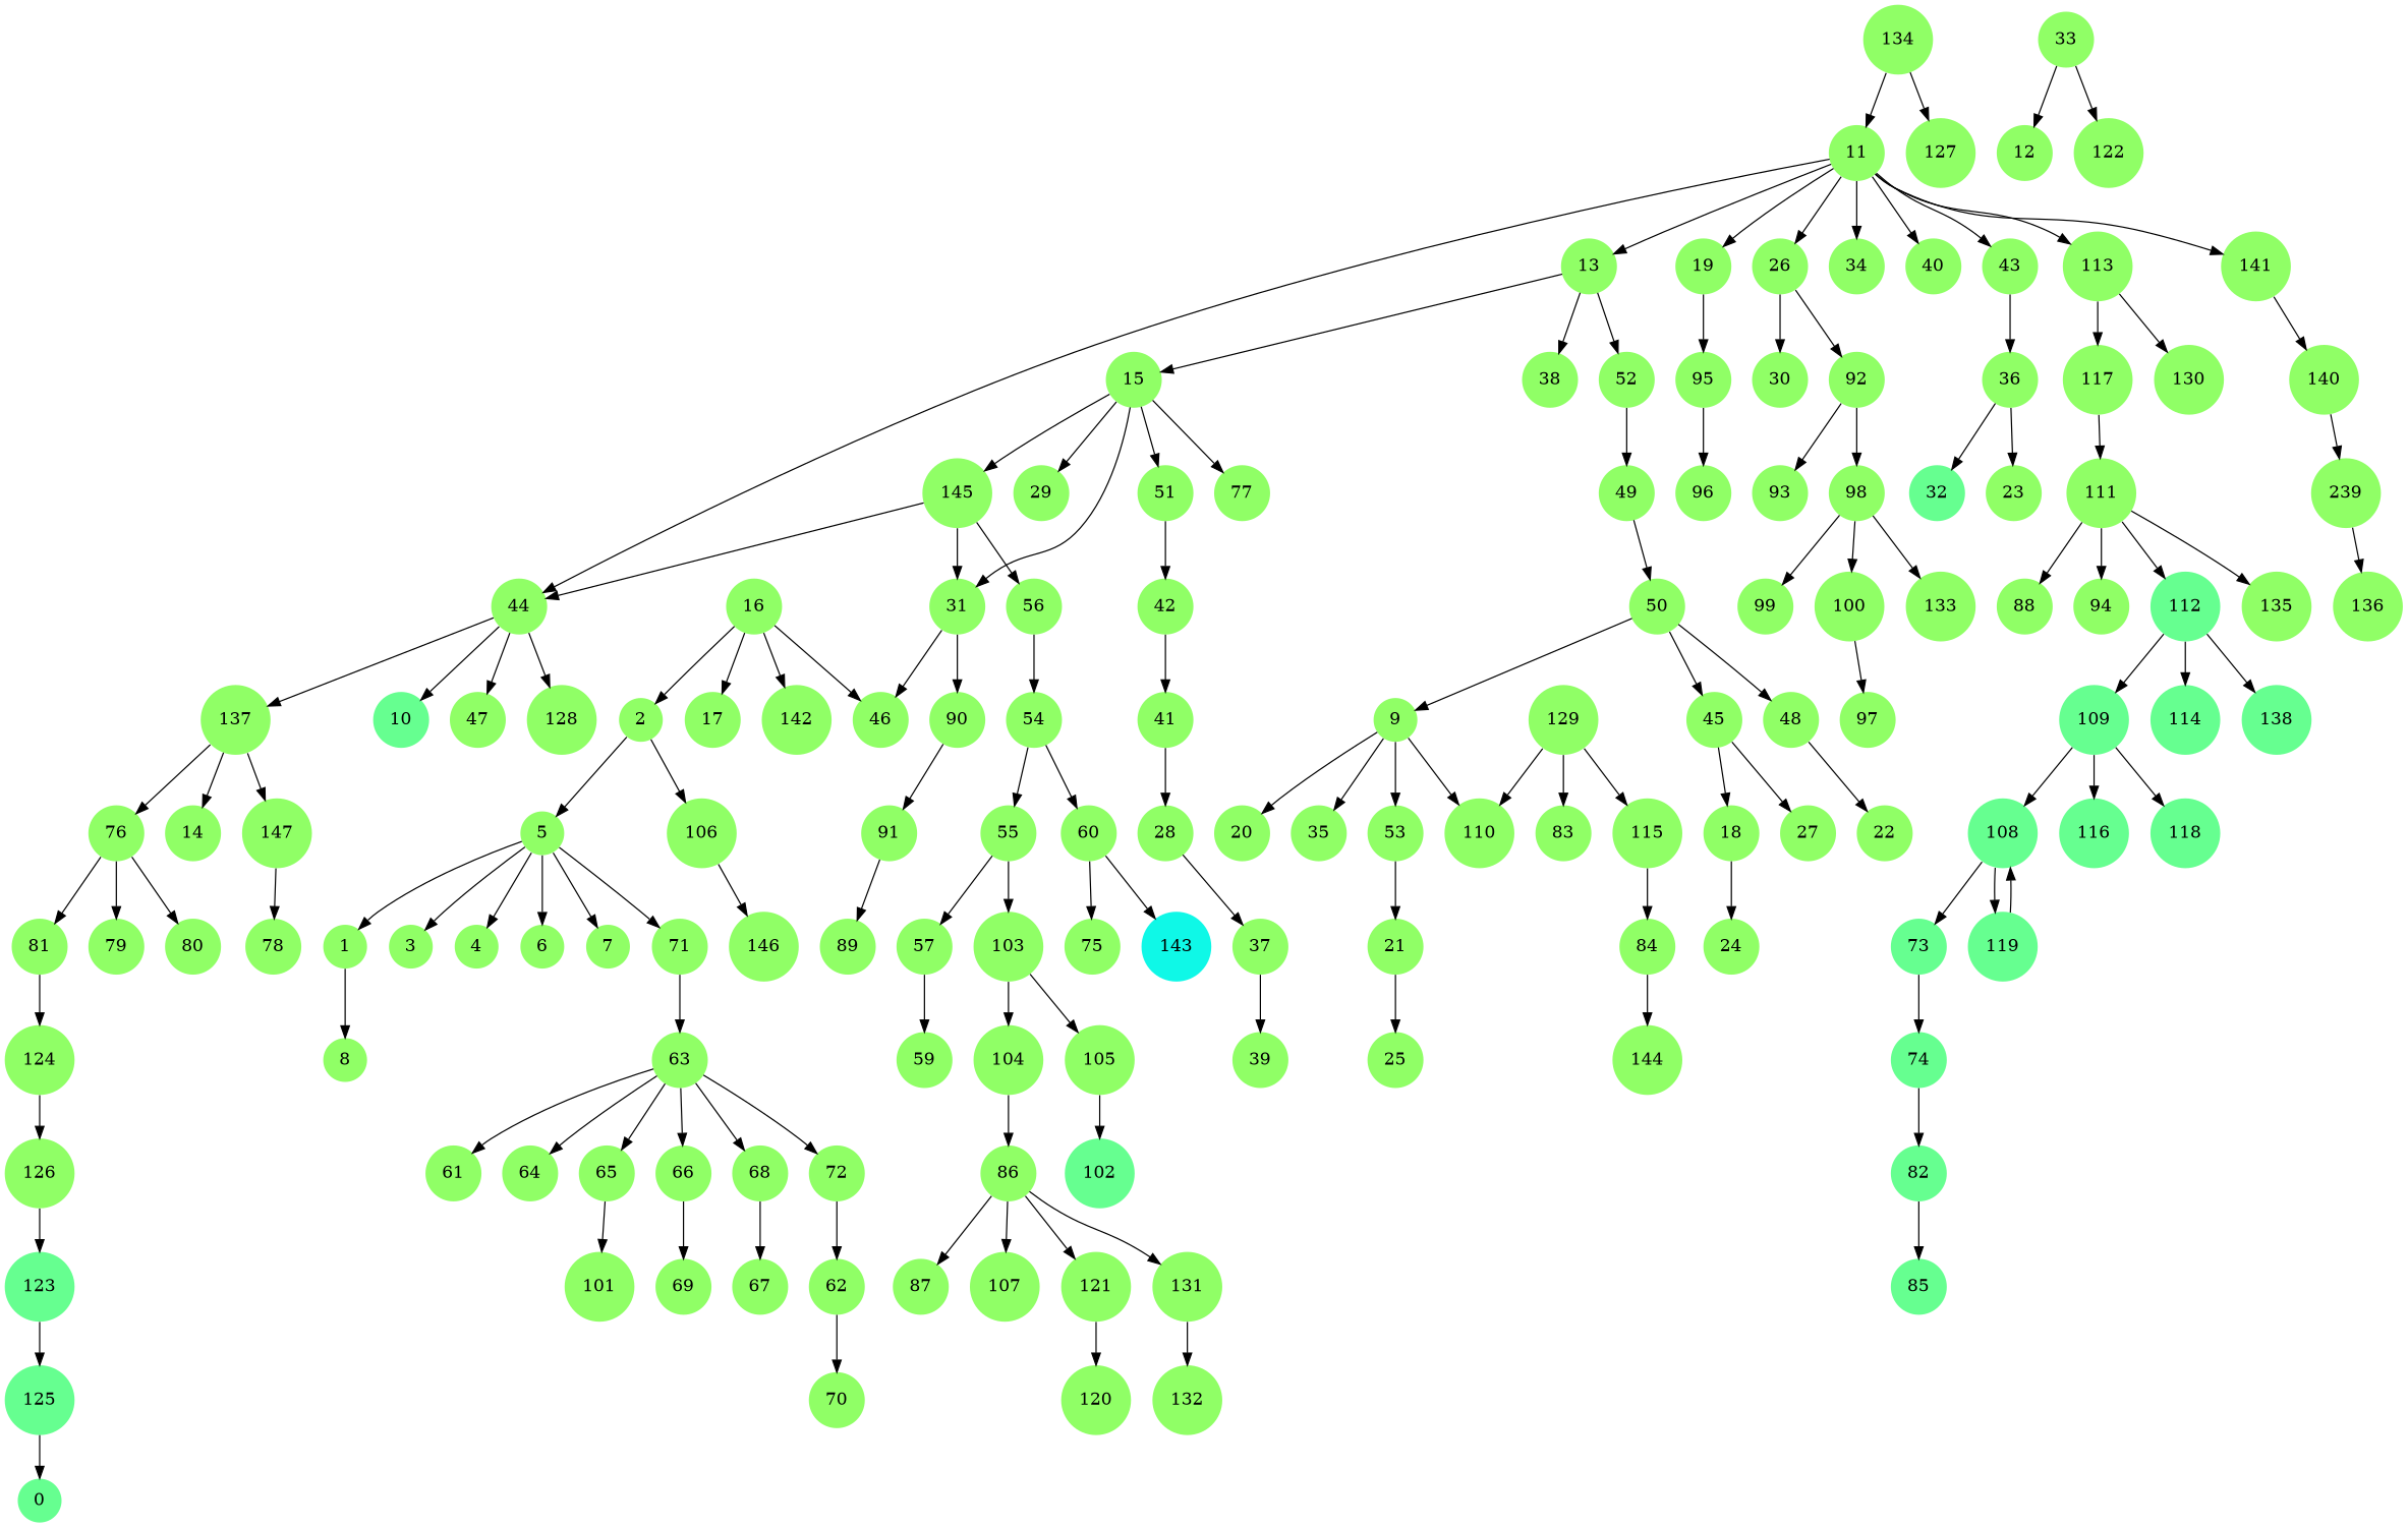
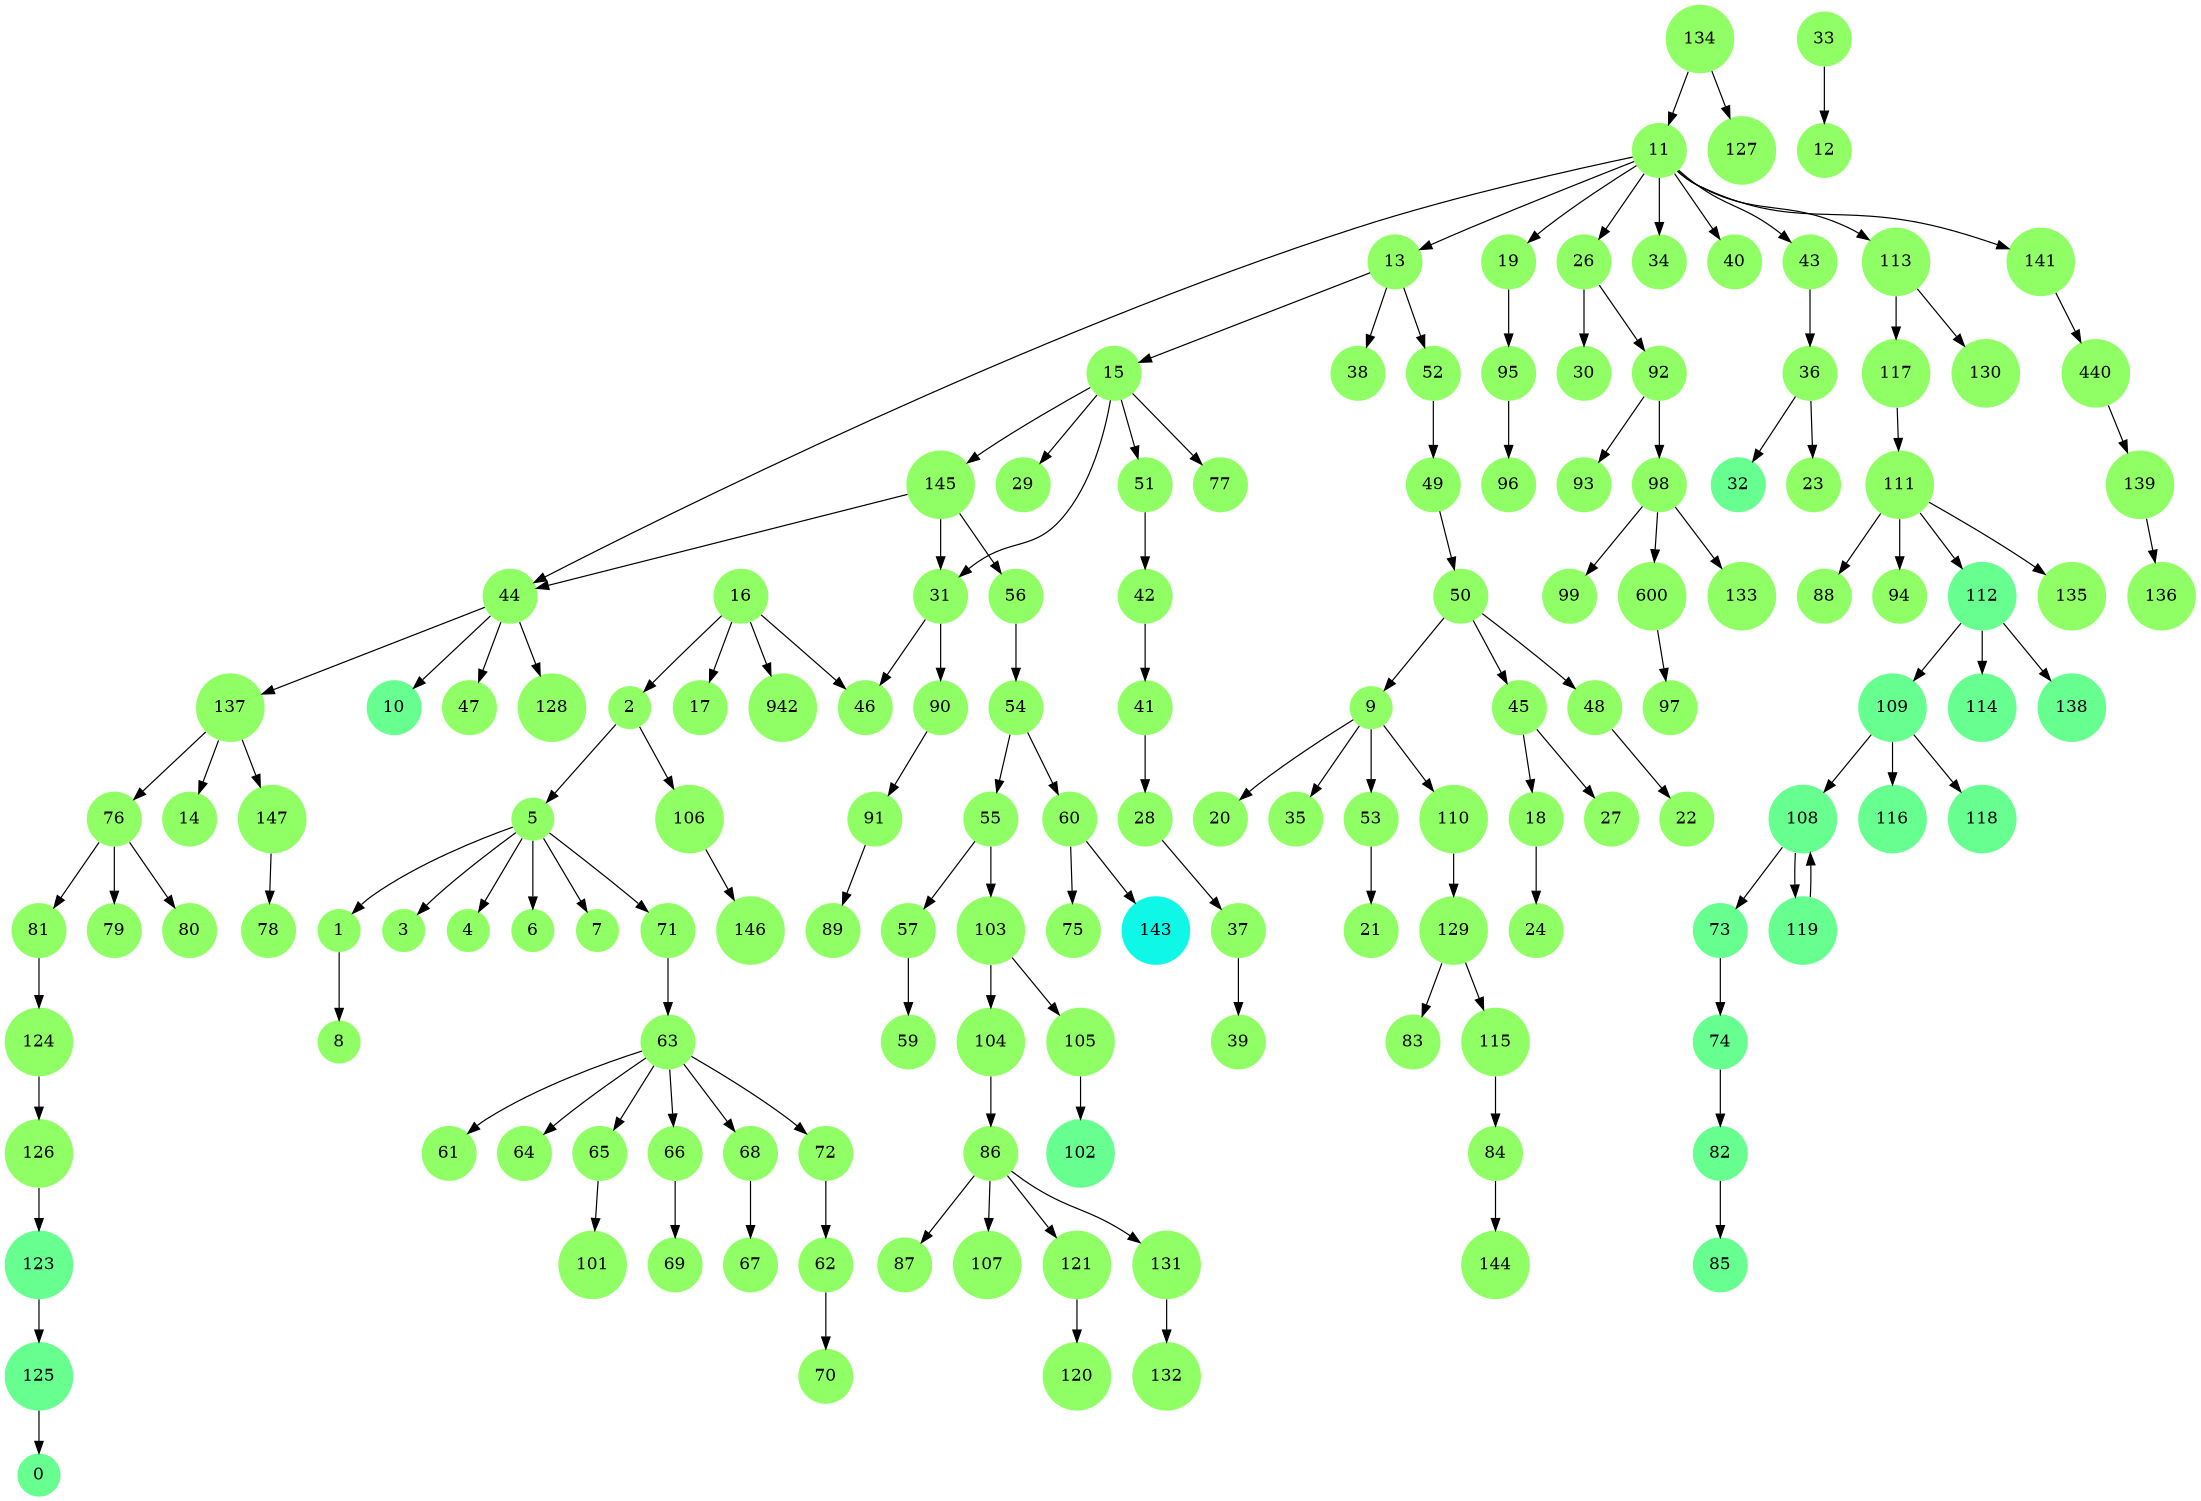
  digraph {
    node [fillcolor="#90ff66" penwidth=0 shape=circle style=filled]
    0 [fillcolor="#66ff90"]
    1
    8
    2
    5
    106
    3
    4
    6
    7
    71
    146
    63
    9
    20
    35
    53
    110
    21
    129
    10 [fillcolor="#66ff90"]
    11
    13
    19
    26
    34
    40
    43
    44
    113
    141
    15
    38
    52
    95
    30
    92
    36
    47
    128
    137
    117
    130
-   140
+   140 [label=440]
    29
    31
    51
    77
    145
    49
    46
    90
    42
    56
    16
    17
-   142
+   142 [label=942]
    18
    24
    96
-   25
    93
    98
    28
    37
    39
    91
    32 [fillcolor="#66ff90"]
    33
    12
-   122
    23
    41
    14
    76
    147
    45
    27
    48
    22
    50
    54
    55
    60
    57
    103
    75
    143 [fillcolor="#0ff8e7"]
    59
    104
    105
    62
    70
    61
    64
    65
    66
    68
    72
    101
    69
    67
    73 [fillcolor="#66ff90"]
    74 [fillcolor="#66ff90"]
    82 [fillcolor="#66ff90"]
    85 [fillcolor="#66ff90"]
    79
    80
    81
    124
    126
    84
    144
    86
    87
    107
    121
    131
    120
    132
    89
    99
-   100
+   100 [label=600]
    133
    97
    102 [fillcolor="#66ff90"]
    108 [fillcolor="#66ff90"]
    119 [fillcolor="#66ff90"]
    109 [fillcolor="#66ff90"]
    116 [fillcolor="#66ff90"]
    118 [fillcolor="#66ff90"]
    83
    115
    111
    88
    94
    112 [fillcolor="#66ff90"]
    135
    114 [fillcolor="#66ff90"]
    138 [fillcolor="#66ff90"]
    123 [fillcolor="#66ff90"]
    125 [fillcolor="#66ff90"]
    134
    127
    78
-   139 [label=239]
+   139
    136
    1 -> 8
    2 -> 5
    2 -> 106
    5 -> 1
    5 -> 3
    5 -> 4
    5 -> 6
    5 -> 7
    5 -> 71
    106 -> 146
    71 -> 63
    63 -> 61
    63 -> 64
    63 -> 65
    63 -> 66
    63 -> 68
    63 -> 72
    9 -> 20
    9 -> 35
    9 -> 53
    9 -> 110
    53 -> 21
-   129 -> 110
-   21 -> 25
+   110 -> 129
    129 -> 83
    129 -> 115
    11 -> 13
    11 -> 19
    11 -> 26
    11 -> 34
    11 -> 40
    11 -> 43
    11 -> 44
    11 -> 113
    11 -> 141
    13 -> 15
    13 -> 38
    13 -> 52
    19 -> 95
    26 -> 30
    26 -> 92
    43 -> 36
    44 -> 10
    44 -> 47
    44 -> 128
    44 -> 137
    113 -> 117
    113 -> 130
    141 -> 140
    15 -> 29
    15 -> 31
    15 -> 51
    15 -> 77
    15 -> 145
    52 -> 49
    95 -> 96
    92 -> 93
    92 -> 98
    36 -> 32
    36 -> 23
    137 -> 14
    137 -> 76
    137 -> 147
    117 -> 111
    140 -> 139
    31 -> 46
    31 -> 90
    51 -> 42
    145 -> 44
    145 -> 31
    145 -> 56
    49 -> 50
    90 -> 91
    42 -> 41
    56 -> 54
    16 -> 2
    16 -> 46
    16 -> 17
    16 -> 142
    18 -> 24
    98 -> 99
    98 -> 100
    98 -> 133
    28 -> 37
    37 -> 39
    91 -> 89
    33 -> 12
-   33 -> 122
    41 -> 28
    76 -> 79
    76 -> 80
    76 -> 81
    147 -> 78
    45 -> 18
    45 -> 27
    48 -> 22
    50 -> 9
    50 -> 45
    50 -> 48
    54 -> 55
    54 -> 60
    55 -> 57
    55 -> 103
    60 -> 75
    60 -> 143
    57 -> 59
    103 -> 104
    103 -> 105
    104 -> 86
    105 -> 102
    62 -> 70
    65 -> 101
    66 -> 69
    68 -> 67
    72 -> 62
    73 -> 74
    74 -> 82
    82 -> 85
    81 -> 124
    124 -> 126
    126 -> 123
    84 -> 144
    86 -> 87
    86 -> 107
    86 -> 121
    86 -> 131
    121 -> 120
    131 -> 132
    100 -> 97
    108 -> 73
    108 -> 119
    119 -> 108
    109 -> 108
    109 -> 116
    109 -> 118
    115 -> 84
    111 -> 88
    111 -> 94
    111 -> 112
    111 -> 135
    112 -> 109
    112 -> 114
    112 -> 138
    123 -> 125
    125 -> 0
    134 -> 11
    134 -> 127
    139 -> 136
  }
